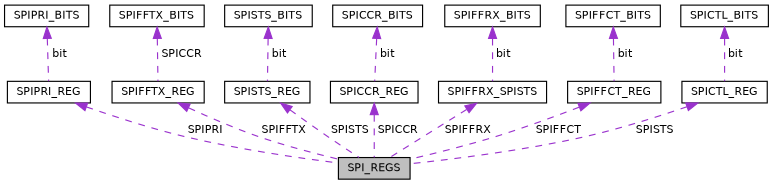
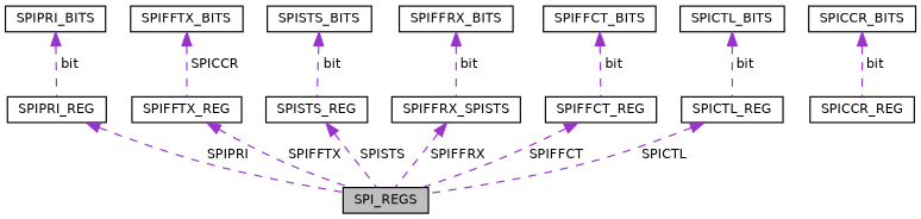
  digraph {
    node [color=black fillcolor=white fontname=Helvetica fontsize=10 shape=record style=filled]
    edge [color=darkorchid3 dir=back fontname=Helvetica fontsize=10 labelfontname=Helvetica labelfontsize=10 style=dashed]
    n1 [fillcolor=grey75 fontcolor=black height=0.2 label=SPI_REGS width=0.4]
    n2 [height=0.2 label=SPIPRI_REG width=0.4]
    n3 [height=0.2 label=SPIPRI_BITS width=0.4]
    n4 [height=0.2 label=SPIFFTX_REG width=0.4]
    n5 [height=0.2 label=SPIFFTX_BITS width=0.4]
    n6 [height=0.2 label=SPISTS_REG width=0.4]
    n7 [height=0.2 label=SPISTS_BITS width=0.4]
    n8 [height=0.2 label=SPICCR_REG width=0.4]
    n9 [height=0.2 label=SPICCR_BITS width=0.4]
    n10 [height=0.2 label=SPIFFRX_SPISTS width=0.4]
    n11 [height=0.2 label=SPIFFRX_BITS width=0.4]
    n12 [height=0.2 label=SPIFFCT_REG width=0.4]
    n13 [height=0.2 label=SPIFFCT_BITS width=0.4]
    n14 [height=0.2 label=SPICTL_REG width=0.4]
    n15 [height=0.2 label=SPICTL_BITS width=0.4]
    n2 -> n1 [label=" SPIPRI"]
    n3 -> n2 [label=" bit"]
    n4 -> n1 [label=" SPIFFTX"]
    n5 -> n4 [label=" SPICCR"]
    n6 -> n1 [label=" SPISTS"]
    n7 -> n6 [label=" bit"]
-   n8 -> n1 [label=" SPICCR"]
    n9 -> n8 [label=" bit"]
    n10 -> n1 [label=" SPIFFRX"]
    n11 -> n10 [label=" bit"]
    n12 -> n1 [label=" SPIFFCT"]
    n13 -> n12 [label=" bit"]
-   n14 -> n1 [label=" SPISTS"]
+   n14 -> n1 [label=" SPICTL"]
    n15 -> n14 [label=" bit"]
  }
